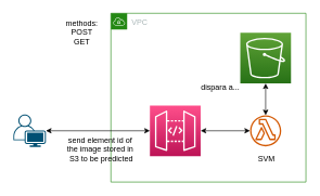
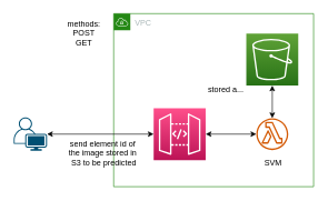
  <mxCell id="0" />
  <mxCell id="1" parent="0" />
  <mxCell id="2" value="VPC" style="points=[[0,0],[0.25,0],[0.5,0],[0.75,0],[1,0],[1,0.25],[1,0.5],[1,0.75],[1,1],[0.75,1],[0.5,1],[0.25,1],[0,1],[0,0.75],[0,0.5],[0,0.25]];outlineConnect=0;gradientColor=none;html=1;whiteSpace=wrap;fontSize=12;fontStyle=0;container=1;pointerEvents=0;collapsible=0;recursiveResize=0;shape=mxgraph.aws4.group;grIcon=mxgraph.aws4.group_vpc;strokeColor=#248814;fillColor=none;verticalAlign=top;align=left;spacingLeft=30;fontColor=#AAB7B8;dashed=0;" vertex="1" parent="1"><mxGeometry x="170" y="20" width="300" height="260" as="geometry" /></mxCell>
  <mxCell id="3" style="edgeStyle=orthogonalEdgeStyle;rounded=0;orthogonalLoop=1;jettySize=auto;html=1;exitX=0.5;exitY=1;exitDx=0;exitDy=0;exitPerimeter=0;startArrow=classic;startFill=1;" edge="1" parent="2" source="4" target="5"><mxGeometry relative="1" as="geometry" /></mxCell>
  <mxCell id="4" value="" style="sketch=0;points=[[0,0,0],[0.25,0,0],[0.5,0,0],[0.75,0,0],[1,0,0],[0,1,0],[0.25,1,0],[0.5,1,0],[0.75,1,0],[1,1,0],[0,0.25,0],[0,0.5,0],[0,0.75,0],[1,0.25,0],[1,0.5,0],[1,0.75,0]];outlineConnect=0;fontColor=#232F3E;gradientColor=#60A337;gradientDirection=north;fillColor=#277116;strokeColor=#ffffff;dashed=0;verticalLabelPosition=bottom;verticalAlign=top;align=center;html=1;fontSize=12;fontStyle=0;aspect=fixed;shape=mxgraph.aws4.resourceIcon;resIcon=mxgraph.aws4.s3;" vertex="1" parent="2"><mxGeometry x="199" y="30" width="78" height="78" as="geometry" /></mxCell>
  <mxCell id="5" value="" style="sketch=0;outlineConnect=0;fontColor=#232F3E;gradientColor=none;fillColor=#D45B07;strokeColor=none;dashed=0;verticalLabelPosition=bottom;verticalAlign=top;align=center;html=1;fontSize=12;fontStyle=0;aspect=fixed;pointerEvents=1;shape=mxgraph.aws4.lambda_function;" vertex="1" parent="2"><mxGeometry x="214" y="157" width="48" height="48" as="geometry" /></mxCell>
  <mxCell id="6" style="edgeStyle=orthogonalEdgeStyle;rounded=0;orthogonalLoop=1;jettySize=auto;html=1;exitX=1;exitY=0.5;exitDx=0;exitDy=0;exitPerimeter=0;startArrow=classic;startFill=1;" edge="1" parent="2" source="7" target="5"><mxGeometry relative="1" as="geometry" /></mxCell>
  <mxCell id="7" value="" style="sketch=0;points=[[0,0,0],[0.25,0,0],[0.5,0,0],[0.75,0,0],[1,0,0],[0,1,0],[0.25,1,0],[0.5,1,0],[0.75,1,0],[1,1,0],[0,0.25,0],[0,0.5,0],[0,0.75,0],[1,0.25,0],[1,0.5,0],[1,0.75,0]];outlineConnect=0;fontColor=#232F3E;gradientColor=#FF4F8B;gradientDirection=north;fillColor=#BC1356;strokeColor=#ffffff;dashed=0;verticalLabelPosition=bottom;verticalAlign=top;align=center;html=1;fontSize=12;fontStyle=0;aspect=fixed;shape=mxgraph.aws4.resourceIcon;resIcon=mxgraph.aws4.api_gateway;" vertex="1" parent="2"><mxGeometry x="60" y="142" width="78" height="78" as="geometry" /></mxCell>
  <mxCell id="8" value="SVM" style="text;html=1;align=center;verticalAlign=middle;resizable=0;points=[];autosize=1;strokeColor=none;fillColor=none;" vertex="1" parent="2"><mxGeometry x="214" y="209" width="50" height="30" as="geometry" /></mxCell>
- <mxCell id="9" value="dispara a..." style="text;html=1;align=center;verticalAlign=middle;resizable=0;points=[];autosize=1;strokeColor=none;fillColor=none;" vertex="1" parent="2"><mxGeometry x="128" y="100" width="80" height="30" as="geometry" /></mxCell>
+ <mxCell id="9" value="stored a..." style="text;html=1;align=center;verticalAlign=middle;resizable=0;points=[];autosize=1;strokeColor=none;fillColor=none;" vertex="1" parent="2"><mxGeometry x="128" y="100" width="80" height="30" as="geometry" /></mxCell>
  <mxCell id="10" value="" style="points=[[0.35,0,0],[0.98,0.51,0],[1,0.71,0],[0.67,1,0],[0,0.795,0],[0,0.65,0]];verticalLabelPosition=bottom;sketch=0;html=1;verticalAlign=top;aspect=fixed;align=center;pointerEvents=1;shape=mxgraph.cisco19.user;fillColor=#005073;strokeColor=none;" vertex="1" parent="1"><mxGeometry x="20" y="176" width="50" height="50" as="geometry" /></mxCell>
  <mxCell id="11" style="edgeStyle=orthogonalEdgeStyle;rounded=0;orthogonalLoop=1;jettySize=auto;html=1;exitX=0;exitY=0.5;exitDx=0;exitDy=0;exitPerimeter=0;startArrow=classic;startFill=1;" edge="1" parent="1" source="7" target="10"><mxGeometry relative="1" as="geometry" /></mxCell>
  <mxCell id="12" value="send element id of&amp;nbsp;&lt;br&gt;the image stored in&amp;nbsp;&lt;br&gt;S3 to be predicted" style="text;html=1;align=center;verticalAlign=middle;resizable=0;points=[];autosize=1;strokeColor=none;fillColor=none;" vertex="1" parent="1"><mxGeometry x="90" y="200" width="130" height="60" as="geometry" /></mxCell>
  <mxCell id="13" value="methods:&lt;br&gt;POST&lt;br&gt;GET" style="text;html=1;align=center;verticalAlign=middle;resizable=0;points=[];autosize=1;strokeColor=none;fillColor=none;" vertex="1" parent="1"><mxGeometry x="90" y="20" width="70" height="60" as="geometry" /></mxCell>
